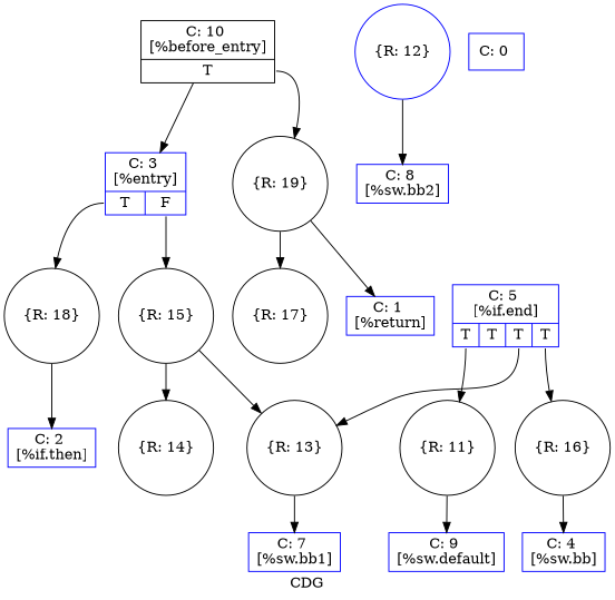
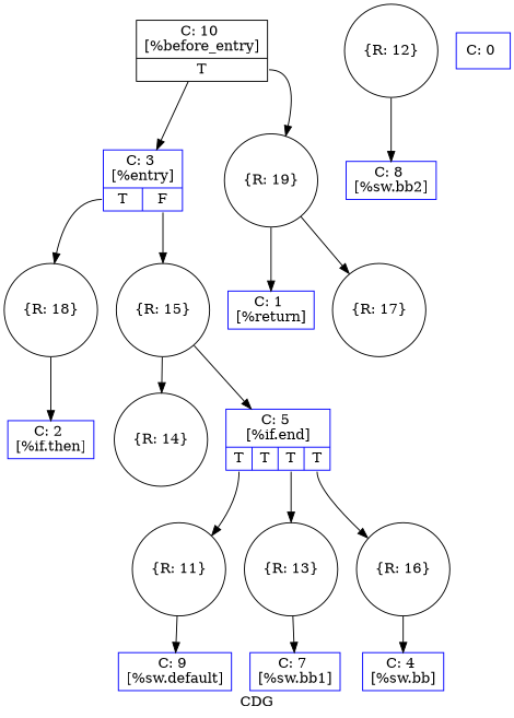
  digraph {
    label=CDG
    node [shape=record]
    n1 [label="{R: 19}" shape=circle]
    n2 [color=blue label="{C: 1 \n[%return]\n}"]
    n3 [label="{R: 17}" shape=circle]
    n4 [color=blue label="{C: 3 \n[%entry]\n|{<s0>T|<s1>F}}"]
    n5 [label="{R: 18}" shape=circle]
    n6 [label="{R: 15}" shape=circle]
    n7 [color=blue label="{C: 2 \n[%if.then]\n}"]
    n8 [color=blue label="{C: 5 \n[%if.end]\n|{<s0>T|<s1>T|<s2>T|<s3>T}}"]
    n9 [label="{R: 14}" shape=circle]
    n10 [label="{R: 16}" shape=circle]
    n11 [color=blue label="{C: 4 \n[%sw.bb]\n}"]
    n12 [label="{R: 13}" shape=circle]
    n13 [label="{R: 11}" shape=circle]
    n14 [color=blue label="{C: 7 \n[%sw.bb1]\n}"]
    n15 [color=blue label="{C: 9 \n[%sw.default]\n}"]
-   n16 [label="{R: 12}" shape=circle color=blue]
+   n16 [label="{R: 12}" shape=circle]
    n17 [color=blue label="{C: 8 \n[%sw.bb2]\n}"]
    n18 [color=blue label="{C: 0 \n}"]
    n19 [color=black label="{C: 10 \n[%before_entry]\n|{<s0>T}}"]
    n1 -> n2
    n1 -> n3
    n4 -> n5 [collor=blue tailport=s0]
    n4 -> n6 [tailport=s1]
    n5 -> n7
-   n6 -> n12
+   n6 -> n8
    n6 -> n9
    n8 -> n10 [collor=blue tailport=s3]
    n8 -> n12 [collor=blue tailport=s2]
    n8 -> n13 [collor=blue tailport=s0]
    n10 -> n11
    n12 -> n14
    n13 -> n15
    n16 -> n17
    n19 -> n1 [collor=blue tailport=s0]
    n19 -> n4
  }
